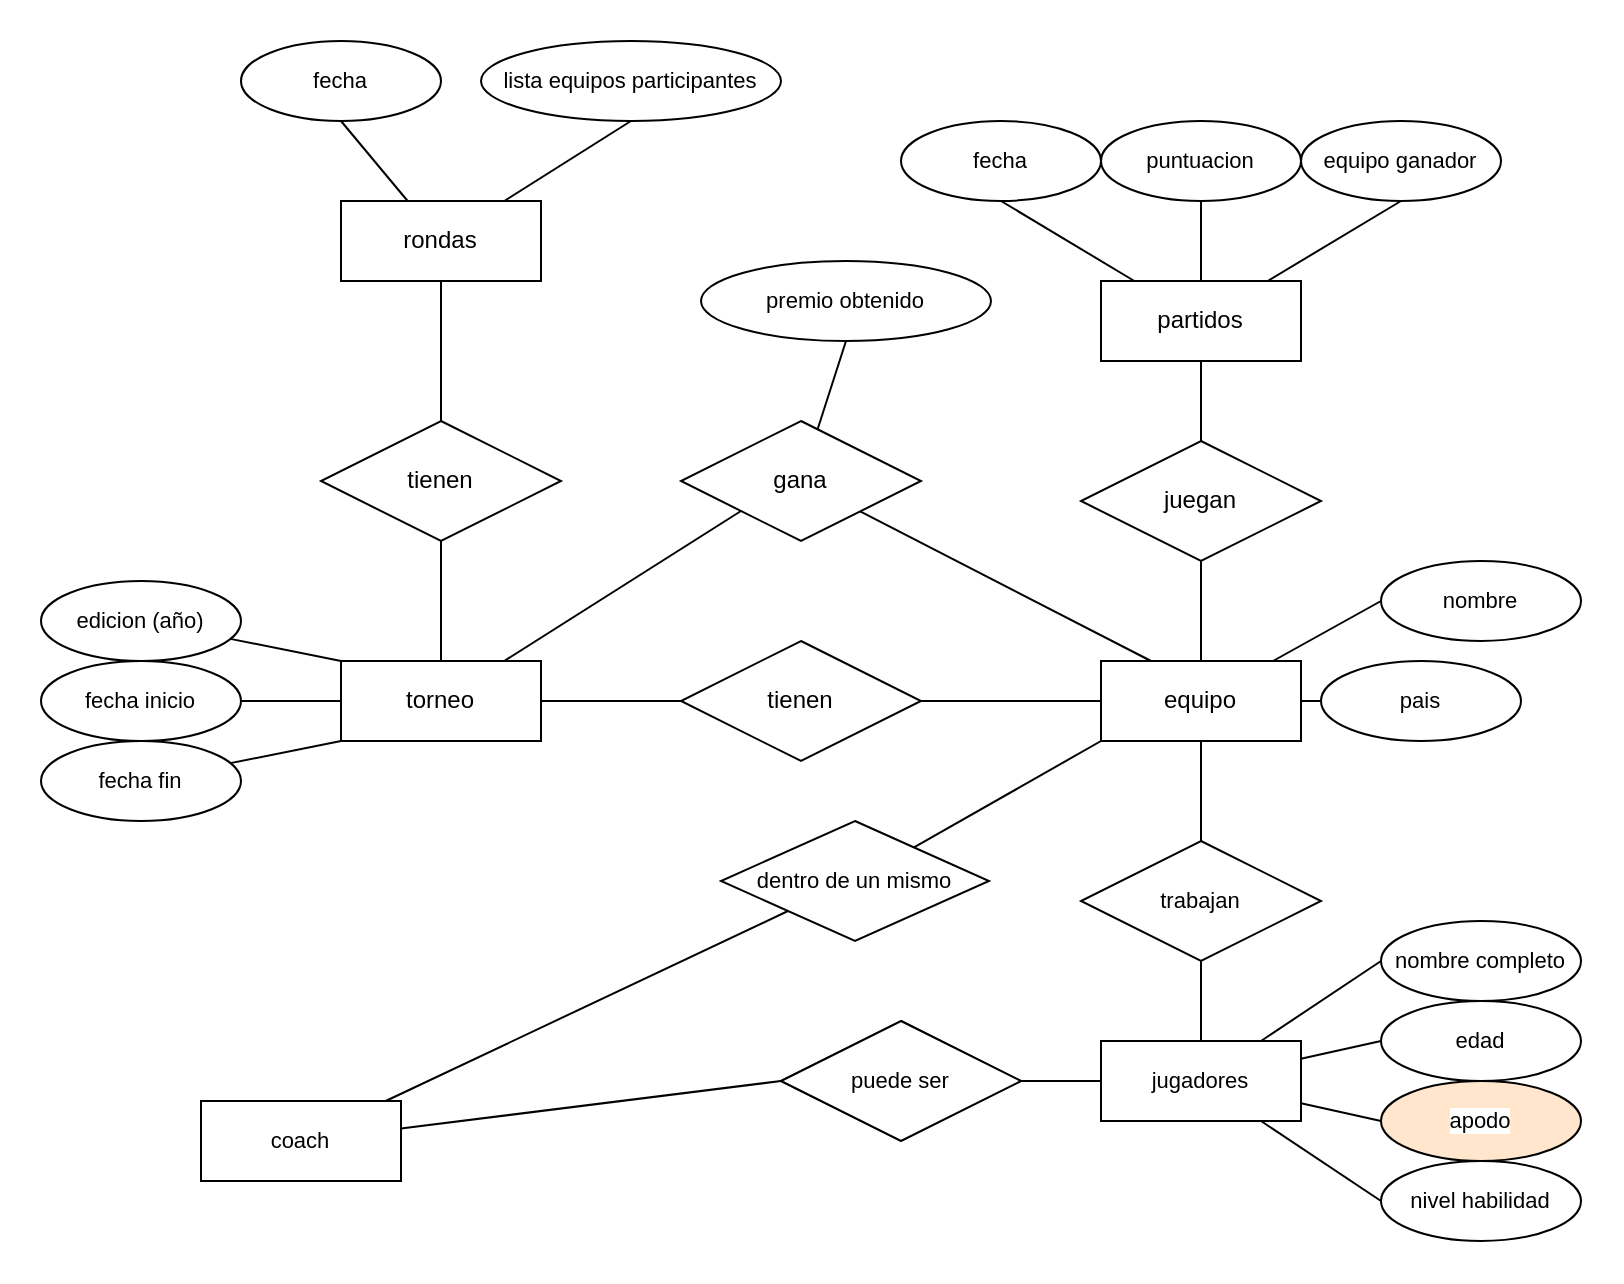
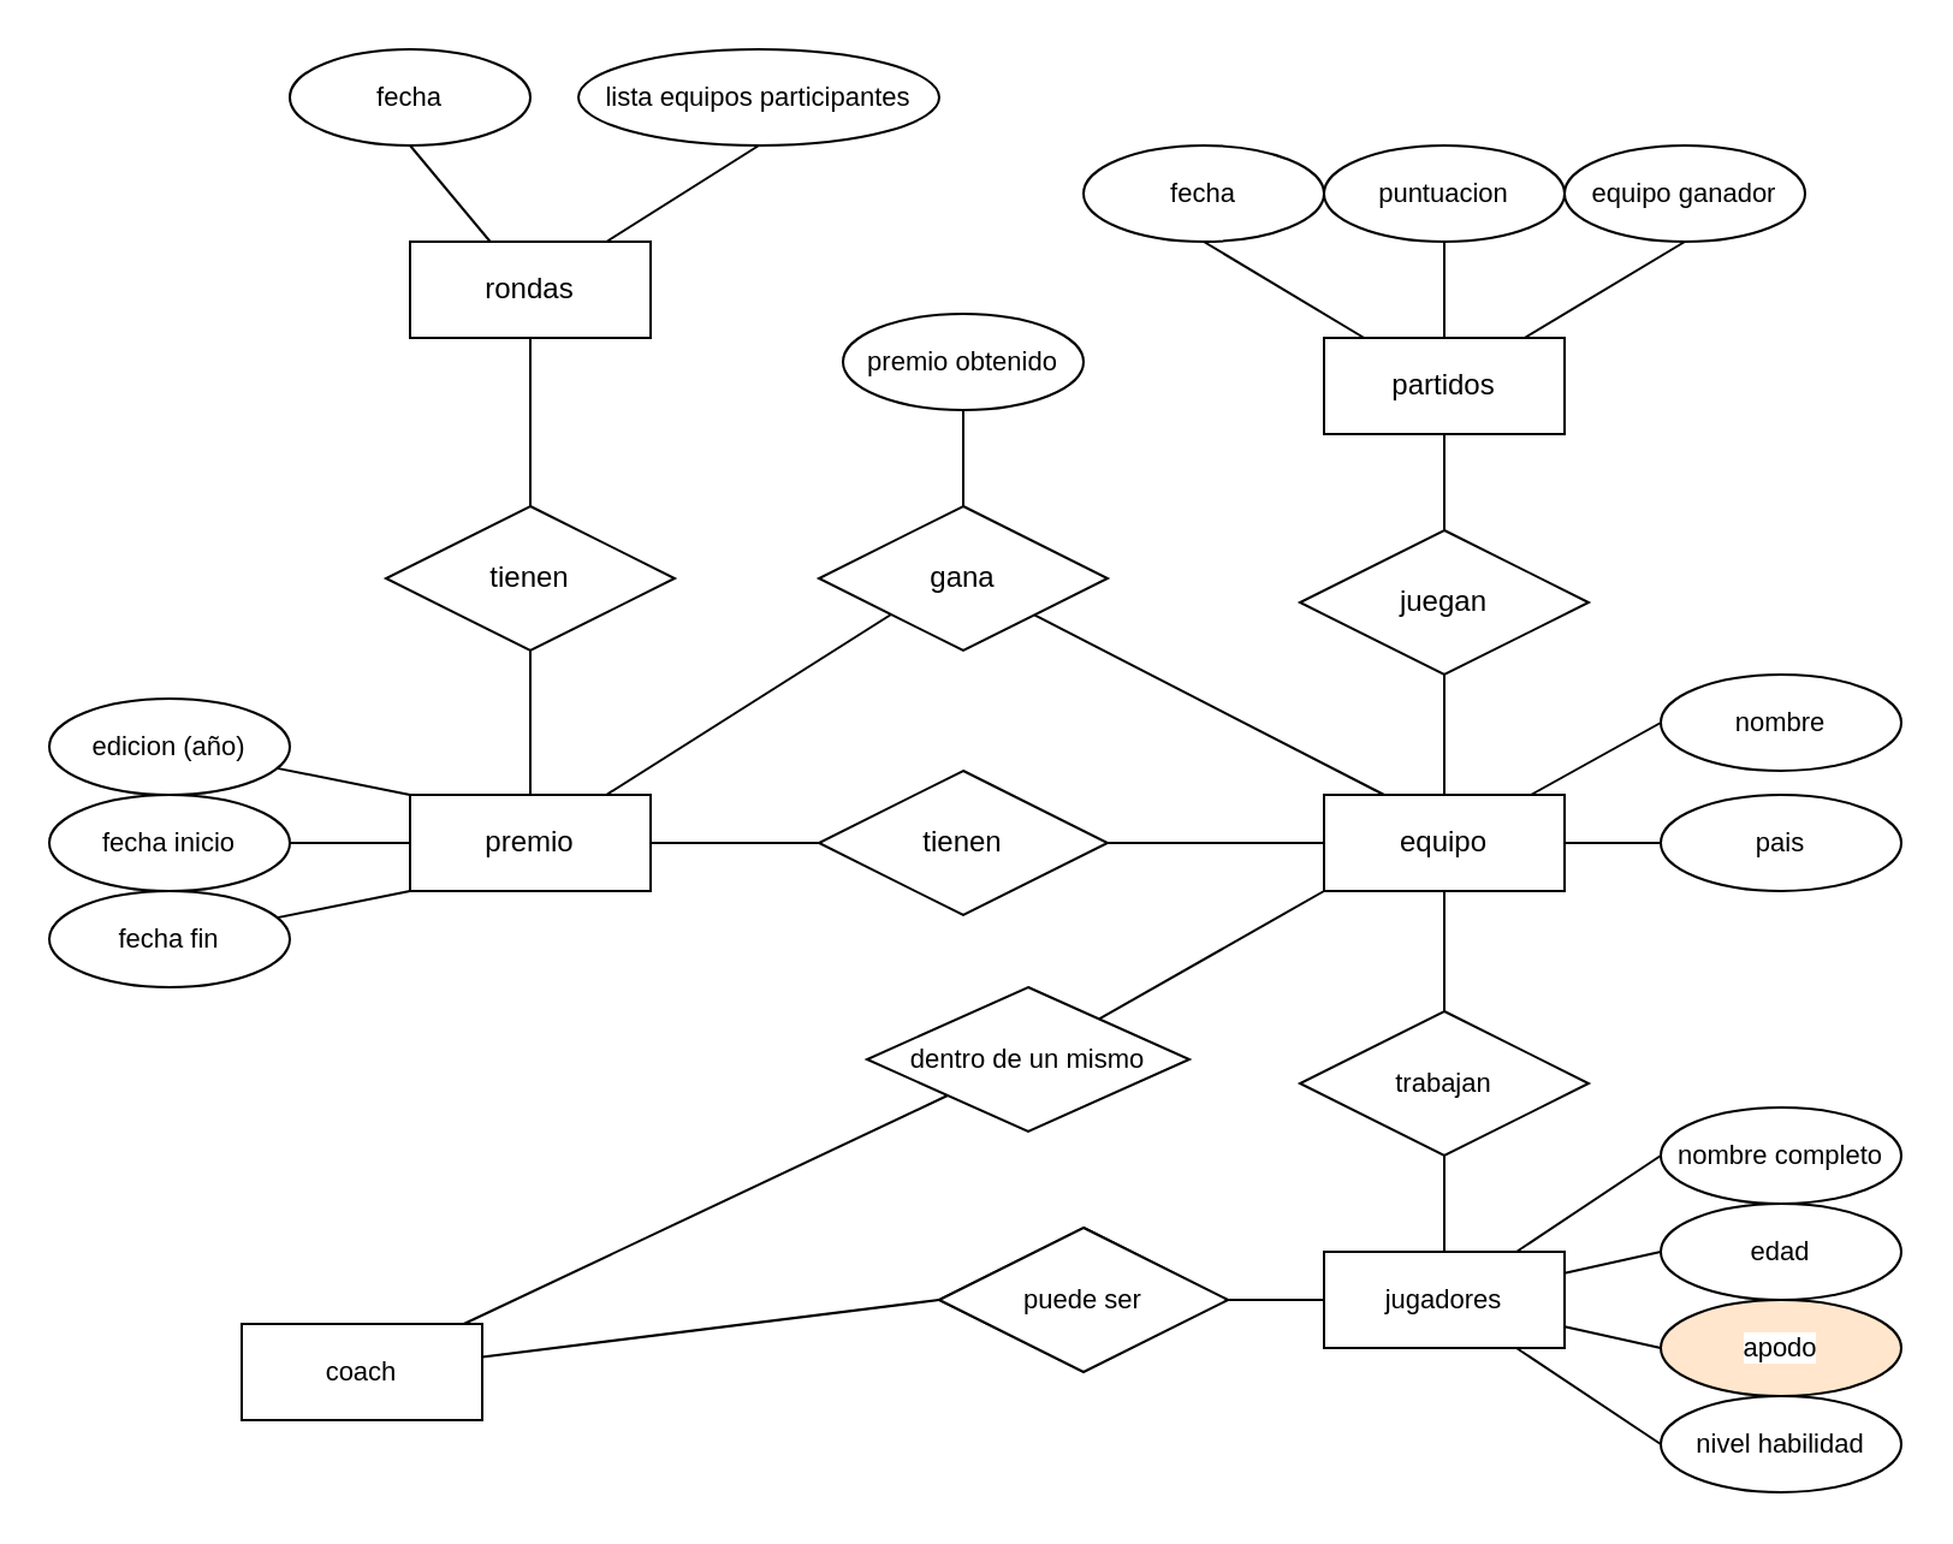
  <mxCell id="0" />
  <mxCell id="1" parent="0" />
  <mxCell id="2" style="rounded=0;orthogonalLoop=1;jettySize=auto;html=1;entryX=0;entryY=0.5;entryDx=0;entryDy=0;endArrow=none;endFill=0;" edge="1" parent="1" source="5" target="7"><mxGeometry relative="1" as="geometry" /></mxCell>
  <mxCell id="3" style="edgeStyle=none;shape=connector;rounded=0;orthogonalLoop=1;jettySize=auto;html=1;entryX=0.5;entryY=1;entryDx=0;entryDy=0;strokeColor=default;align=center;verticalAlign=middle;fontFamily=Helvetica;fontSize=11;fontColor=default;labelBackgroundColor=default;endArrow=none;endFill=0;" edge="1" parent="1" source="5" target="27"><mxGeometry relative="1" as="geometry" /></mxCell>
  <mxCell id="4" style="edgeStyle=none;shape=connector;rounded=0;orthogonalLoop=1;jettySize=auto;html=1;entryX=0;entryY=1;entryDx=0;entryDy=0;strokeColor=default;align=center;verticalAlign=middle;fontFamily=Helvetica;fontSize=11;fontColor=default;labelBackgroundColor=default;endArrow=none;endFill=0;" edge="1" parent="1" source="5" target="52"><mxGeometry relative="1" as="geometry" /></mxCell>
- <mxCell id="5" value="torneo" style="whiteSpace=wrap;html=1;align=center;" vertex="1" parent="1"><mxGeometry x="170" y="330" width="100" height="40" as="geometry" /></mxCell>
+ <mxCell id="5" value="premio" style="whiteSpace=wrap;html=1;align=center;" vertex="1" parent="1"><mxGeometry x="170" y="330" width="100" height="40" as="geometry" /></mxCell>
  <mxCell id="6" style="edgeStyle=none;shape=connector;rounded=0;orthogonalLoop=1;jettySize=auto;html=1;entryX=0;entryY=0.5;entryDx=0;entryDy=0;strokeColor=default;align=center;verticalAlign=middle;fontFamily=Helvetica;fontSize=11;fontColor=default;labelBackgroundColor=default;endArrow=none;endFill=0;" edge="1" parent="1" source="7" target="12"><mxGeometry relative="1" as="geometry" /></mxCell>
  <mxCell id="7" value="tienen" style="shape=rhombus;perimeter=rhombusPerimeter;whiteSpace=wrap;html=1;align=center;" vertex="1" parent="1"><mxGeometry x="340" y="320" width="120" height="60" as="geometry" /></mxCell>
  <mxCell id="8" style="edgeStyle=none;shape=connector;rounded=0;orthogonalLoop=1;jettySize=auto;html=1;entryX=0;entryY=0.5;entryDx=0;entryDy=0;strokeColor=default;align=center;verticalAlign=middle;fontFamily=Helvetica;fontSize=11;fontColor=default;labelBackgroundColor=default;endArrow=none;endFill=0;" edge="1" parent="1" source="12" target="13"><mxGeometry relative="1" as="geometry" /></mxCell>
  <mxCell id="9" style="edgeStyle=none;shape=connector;rounded=0;orthogonalLoop=1;jettySize=auto;html=1;entryX=0;entryY=0.5;entryDx=0;entryDy=0;strokeColor=default;align=center;verticalAlign=middle;fontFamily=Helvetica;fontSize=11;fontColor=default;labelBackgroundColor=default;endArrow=none;endFill=0;" edge="1" parent="1" source="12" target="14"><mxGeometry relative="1" as="geometry" /></mxCell>
  <mxCell id="10" style="edgeStyle=none;shape=connector;rounded=0;orthogonalLoop=1;jettySize=auto;html=1;entryX=0.5;entryY=0;entryDx=0;entryDy=0;strokeColor=default;align=center;verticalAlign=middle;fontFamily=Helvetica;fontSize=11;fontColor=default;labelBackgroundColor=default;endArrow=none;endFill=0;" edge="1" parent="1" source="12" target="21"><mxGeometry relative="1" as="geometry" /></mxCell>
  <mxCell id="11" style="edgeStyle=none;shape=connector;rounded=0;orthogonalLoop=1;jettySize=auto;html=1;entryX=0.5;entryY=1;entryDx=0;entryDy=0;strokeColor=default;align=center;verticalAlign=middle;fontFamily=Helvetica;fontSize=11;fontColor=default;labelBackgroundColor=default;endArrow=none;endFill=0;" edge="1" parent="1" source="12" target="34"><mxGeometry relative="1" as="geometry" /></mxCell>
  <mxCell id="12" value="equipo" style="whiteSpace=wrap;html=1;align=center;" vertex="1" parent="1"><mxGeometry x="550" y="330" width="100" height="40" as="geometry" /></mxCell>
  <mxCell id="13" value="nombre" style="ellipse;whiteSpace=wrap;html=1;align=center;fontFamily=Helvetica;fontSize=11;fontColor=default;labelBackgroundColor=default;" vertex="1" parent="1"><mxGeometry x="690" y="280" width="100" height="40" as="geometry" /></mxCell>
- <mxCell id="14" value="pais" style="ellipse;whiteSpace=wrap;html=1;align=center;fontFamily=Helvetica;fontSize=11;fontColor=default;labelBackgroundColor=default;" vertex="1" parent="1"><mxGeometry x="660" y="330" width="100" height="40" as="geometry" /></mxCell>
+ <mxCell id="14" value="pais" style="ellipse;whiteSpace=wrap;html=1;align=center;fontFamily=Helvetica;fontSize=11;fontColor=default;labelBackgroundColor=default;" vertex="1" parent="1"><mxGeometry x="690" y="330" width="100" height="40" as="geometry" /></mxCell>
  <mxCell id="15" style="edgeStyle=none;shape=connector;rounded=0;orthogonalLoop=1;jettySize=auto;html=1;entryX=0;entryY=0.5;entryDx=0;entryDy=0;strokeColor=default;align=center;verticalAlign=middle;fontFamily=Helvetica;fontSize=11;fontColor=default;labelBackgroundColor=default;endArrow=none;endFill=0;" edge="1" parent="1" source="19" target="22"><mxGeometry relative="1" as="geometry" /></mxCell>
  <mxCell id="16" style="edgeStyle=none;shape=connector;rounded=0;orthogonalLoop=1;jettySize=auto;html=1;entryX=0;entryY=0.5;entryDx=0;entryDy=0;strokeColor=default;align=center;verticalAlign=middle;fontFamily=Helvetica;fontSize=11;fontColor=default;labelBackgroundColor=default;endArrow=none;endFill=0;" edge="1" parent="1" source="19" target="23"><mxGeometry relative="1" as="geometry" /></mxCell>
  <mxCell id="17" style="edgeStyle=none;shape=connector;rounded=0;orthogonalLoop=1;jettySize=auto;html=1;entryX=0;entryY=0.5;entryDx=0;entryDy=0;strokeColor=default;align=center;verticalAlign=middle;fontFamily=Helvetica;fontSize=11;fontColor=default;labelBackgroundColor=default;endArrow=none;endFill=0;" edge="1" parent="1" source="19" target="24"><mxGeometry relative="1" as="geometry" /></mxCell>
  <mxCell id="18" style="edgeStyle=none;shape=connector;rounded=0;orthogonalLoop=1;jettySize=auto;html=1;entryX=0;entryY=0.5;entryDx=0;entryDy=0;strokeColor=default;align=center;verticalAlign=middle;fontFamily=Helvetica;fontSize=11;fontColor=default;labelBackgroundColor=default;endArrow=none;endFill=0;" edge="1" parent="1" source="19" target="25"><mxGeometry relative="1" as="geometry" /></mxCell>
  <mxCell id="19" value="jugadores" style="whiteSpace=wrap;html=1;align=center;fontFamily=Helvetica;fontSize=11;fontColor=default;labelBackgroundColor=default;" vertex="1" parent="1"><mxGeometry x="550" y="520" width="100" height="40" as="geometry" /></mxCell>
  <mxCell id="20" style="edgeStyle=none;shape=connector;rounded=0;orthogonalLoop=1;jettySize=auto;html=1;entryX=0.5;entryY=0;entryDx=0;entryDy=0;strokeColor=default;align=center;verticalAlign=middle;fontFamily=Helvetica;fontSize=11;fontColor=default;labelBackgroundColor=default;endArrow=none;endFill=0;" edge="1" parent="1" source="21" target="19"><mxGeometry relative="1" as="geometry" /></mxCell>
  <mxCell id="21" value="trabajan" style="shape=rhombus;perimeter=rhombusPerimeter;whiteSpace=wrap;html=1;align=center;fontFamily=Helvetica;fontSize=11;fontColor=default;labelBackgroundColor=default;" vertex="1" parent="1"><mxGeometry x="540" y="420" width="120" height="60" as="geometry" /></mxCell>
  <mxCell id="22" value="nombre completo" style="ellipse;whiteSpace=wrap;html=1;align=center;fontFamily=Helvetica;fontSize=11;fontColor=default;labelBackgroundColor=default;" vertex="1" parent="1"><mxGeometry x="690" y="460" width="100" height="40" as="geometry" /></mxCell>
  <mxCell id="23" value="edad" style="ellipse;whiteSpace=wrap;html=1;align=center;fontFamily=Helvetica;fontSize=11;fontColor=default;labelBackgroundColor=default;" vertex="1" parent="1"><mxGeometry x="690" y="500" width="100" height="40" as="geometry" /></mxCell>
  <mxCell id="24" value="apodo" style="ellipse;whiteSpace=wrap;html=1;align=center;fontFamily=Helvetica;fontSize=11;fontColor=default;labelBackgroundColor=default;fillColor=#ffe6cc;" vertex="1" parent="1"><mxGeometry x="690" y="540" width="100" height="40" as="geometry" /></mxCell>
  <mxCell id="25" value="nivel habilidad" style="ellipse;whiteSpace=wrap;html=1;align=center;fontFamily=Helvetica;fontSize=11;fontColor=default;labelBackgroundColor=default;" vertex="1" parent="1"><mxGeometry x="690" y="580" width="100" height="40" as="geometry" /></mxCell>
  <mxCell id="26" style="edgeStyle=none;shape=connector;rounded=0;orthogonalLoop=1;jettySize=auto;html=1;entryX=0.5;entryY=1;entryDx=0;entryDy=0;strokeColor=default;align=center;verticalAlign=middle;fontFamily=Helvetica;fontSize=11;fontColor=default;labelBackgroundColor=default;endArrow=none;endFill=0;" edge="1" parent="1" source="27" target="30"><mxGeometry relative="1" as="geometry" /></mxCell>
  <mxCell id="27" value="tienen" style="shape=rhombus;perimeter=rhombusPerimeter;whiteSpace=wrap;html=1;align=center;" vertex="1" parent="1"><mxGeometry x="160" y="210" width="120" height="60" as="geometry" /></mxCell>
  <mxCell id="28" style="edgeStyle=none;shape=connector;rounded=0;orthogonalLoop=1;jettySize=auto;html=1;entryX=0.5;entryY=1;entryDx=0;entryDy=0;strokeColor=default;align=center;verticalAlign=middle;fontFamily=Helvetica;fontSize=11;fontColor=default;labelBackgroundColor=default;endArrow=none;endFill=0;" edge="1" parent="1" source="30" target="31"><mxGeometry relative="1" as="geometry" /></mxCell>
  <mxCell id="29" style="edgeStyle=none;shape=connector;rounded=0;orthogonalLoop=1;jettySize=auto;html=1;entryX=0.5;entryY=1;entryDx=0;entryDy=0;strokeColor=default;align=center;verticalAlign=middle;fontFamily=Helvetica;fontSize=11;fontColor=default;labelBackgroundColor=default;endArrow=none;endFill=0;" edge="1" parent="1" source="30" target="32"><mxGeometry relative="1" as="geometry" /></mxCell>
  <mxCell id="30" value="rondas" style="whiteSpace=wrap;html=1;align=center;" vertex="1" parent="1"><mxGeometry x="170" y="100" width="100" height="40" as="geometry" /></mxCell>
  <mxCell id="31" value="fecha" style="ellipse;whiteSpace=wrap;html=1;align=center;fontFamily=Helvetica;fontSize=11;fontColor=default;labelBackgroundColor=default;" vertex="1" parent="1"><mxGeometry x="120" y="20" width="100" height="40" as="geometry" /></mxCell>
  <mxCell id="32" value="lista equipos participantes" style="ellipse;whiteSpace=wrap;html=1;align=center;fontFamily=Helvetica;fontSize=11;fontColor=default;labelBackgroundColor=default;" vertex="1" parent="1"><mxGeometry x="240" y="20" width="150" height="40" as="geometry" /></mxCell>
  <mxCell id="33" style="edgeStyle=none;shape=connector;rounded=0;orthogonalLoop=1;jettySize=auto;html=1;entryX=0.5;entryY=1;entryDx=0;entryDy=0;strokeColor=default;align=center;verticalAlign=middle;fontFamily=Helvetica;fontSize=11;fontColor=default;labelBackgroundColor=default;endArrow=none;endFill=0;" edge="1" parent="1" source="34" target="38"><mxGeometry relative="1" as="geometry" /></mxCell>
  <mxCell id="34" value="juegan" style="shape=rhombus;perimeter=rhombusPerimeter;whiteSpace=wrap;html=1;align=center;" vertex="1" parent="1"><mxGeometry x="540" y="220" width="120" height="60" as="geometry" /></mxCell>
  <mxCell id="35" style="edgeStyle=none;shape=connector;rounded=0;orthogonalLoop=1;jettySize=auto;html=1;entryX=0.5;entryY=1;entryDx=0;entryDy=0;strokeColor=default;align=center;verticalAlign=middle;fontFamily=Helvetica;fontSize=11;fontColor=default;labelBackgroundColor=default;endArrow=none;endFill=0;" edge="1" parent="1" source="38" target="39"><mxGeometry relative="1" as="geometry" /></mxCell>
  <mxCell id="36" style="edgeStyle=none;shape=connector;rounded=0;orthogonalLoop=1;jettySize=auto;html=1;strokeColor=default;align=center;verticalAlign=middle;fontFamily=Helvetica;fontSize=11;fontColor=default;labelBackgroundColor=default;endArrow=none;endFill=0;" edge="1" parent="1" source="38" target="40"><mxGeometry relative="1" as="geometry" /></mxCell>
  <mxCell id="37" style="edgeStyle=none;shape=connector;rounded=0;orthogonalLoop=1;jettySize=auto;html=1;entryX=0.5;entryY=1;entryDx=0;entryDy=0;strokeColor=default;align=center;verticalAlign=middle;fontFamily=Helvetica;fontSize=11;fontColor=default;labelBackgroundColor=default;endArrow=none;endFill=0;" edge="1" parent="1" source="38" target="41"><mxGeometry relative="1" as="geometry" /></mxCell>
  <mxCell id="38" value="partidos" style="whiteSpace=wrap;html=1;align=center;" vertex="1" parent="1"><mxGeometry x="550" y="140" width="100" height="40" as="geometry" /></mxCell>
  <mxCell id="39" value="fecha" style="ellipse;whiteSpace=wrap;html=1;align=center;fontFamily=Helvetica;fontSize=11;fontColor=default;labelBackgroundColor=default;" vertex="1" parent="1"><mxGeometry x="450" y="60" width="100" height="40" as="geometry" /></mxCell>
  <mxCell id="40" value="puntuacion" style="ellipse;whiteSpace=wrap;html=1;align=center;fontFamily=Helvetica;fontSize=11;fontColor=default;labelBackgroundColor=default;" vertex="1" parent="1"><mxGeometry x="550" y="60" width="100" height="40" as="geometry" /></mxCell>
  <mxCell id="41" value="equipo ganador" style="ellipse;whiteSpace=wrap;html=1;align=center;fontFamily=Helvetica;fontSize=11;fontColor=default;labelBackgroundColor=default;" vertex="1" parent="1"><mxGeometry x="650" y="60" width="100" height="40" as="geometry" /></mxCell>
  <mxCell id="42" style="edgeStyle=none;shape=connector;rounded=0;orthogonalLoop=1;jettySize=auto;html=1;entryX=0;entryY=0.5;entryDx=0;entryDy=0;strokeColor=default;align=center;verticalAlign=middle;fontFamily=Helvetica;fontSize=11;fontColor=default;labelBackgroundColor=default;endArrow=none;endFill=0;" edge="1" parent="1" source="43" target="19"><mxGeometry relative="1" as="geometry" /></mxCell>
  <mxCell id="43" value="puede ser" style="shape=rhombus;perimeter=rhombusPerimeter;whiteSpace=wrap;html=1;align=center;fontFamily=Helvetica;fontSize=11;fontColor=default;labelBackgroundColor=default;" vertex="1" parent="1"><mxGeometry x="390" y="510" width="120" height="60" as="geometry" /></mxCell>
  <mxCell id="44" style="edgeStyle=none;shape=connector;rounded=0;orthogonalLoop=1;jettySize=auto;html=1;entryX=0;entryY=0.5;entryDx=0;entryDy=0;strokeColor=default;align=center;verticalAlign=middle;fontFamily=Helvetica;fontSize=11;fontColor=default;labelBackgroundColor=default;endArrow=none;endFill=0;" edge="1" parent="1" source="46" target="43"><mxGeometry relative="1" as="geometry" /></mxCell>
  <mxCell id="45" style="edgeStyle=none;shape=connector;rounded=0;orthogonalLoop=1;jettySize=auto;html=1;entryX=0;entryY=1;entryDx=0;entryDy=0;strokeColor=default;align=center;verticalAlign=middle;fontFamily=Helvetica;fontSize=11;fontColor=default;labelBackgroundColor=default;endArrow=none;endFill=0;" edge="1" parent="1" source="46" target="49"><mxGeometry relative="1" as="geometry" /></mxCell>
  <mxCell id="46" value="coach" style="whiteSpace=wrap;html=1;align=center;fontFamily=Helvetica;fontSize=11;fontColor=default;labelBackgroundColor=default;" vertex="1" parent="1"><mxGeometry x="100" y="550" width="100" height="40" as="geometry" /></mxCell>
  <mxCell id="47" value="puede ser" style="shape=rhombus;perimeter=rhombusPerimeter;whiteSpace=wrap;html=1;align=center;fontFamily=Helvetica;fontSize=11;fontColor=default;labelBackgroundColor=default;" vertex="1" parent="1"><mxGeometry x="390" y="510" width="120" height="60" as="geometry" /></mxCell>
  <mxCell id="48" style="edgeStyle=none;shape=connector;rounded=0;orthogonalLoop=1;jettySize=auto;html=1;entryX=0;entryY=1;entryDx=0;entryDy=0;strokeColor=default;align=center;verticalAlign=middle;fontFamily=Helvetica;fontSize=11;fontColor=default;labelBackgroundColor=default;endArrow=none;endFill=0;" edge="1" parent="1" source="49" target="12"><mxGeometry relative="1" as="geometry" /></mxCell>
  <mxCell id="49" value="dentro de un mismo" style="shape=rhombus;perimeter=rhombusPerimeter;whiteSpace=wrap;html=1;align=center;fontFamily=Helvetica;fontSize=11;fontColor=default;labelBackgroundColor=default;" vertex="1" parent="1"><mxGeometry x="360" y="410" width="134" height="60" as="geometry" /></mxCell>
  <mxCell id="50" style="edgeStyle=none;shape=connector;rounded=0;orthogonalLoop=1;jettySize=auto;html=1;entryX=0.25;entryY=0;entryDx=0;entryDy=0;strokeColor=default;align=center;verticalAlign=middle;fontFamily=Helvetica;fontSize=11;fontColor=default;labelBackgroundColor=default;endArrow=none;endFill=0;" edge="1" parent="1" source="52" target="12"><mxGeometry relative="1" as="geometry" /></mxCell>
  <mxCell id="51" style="edgeStyle=none;shape=connector;rounded=0;orthogonalLoop=1;jettySize=auto;html=1;entryX=0.5;entryY=1;entryDx=0;entryDy=0;strokeColor=default;align=center;verticalAlign=middle;fontFamily=Helvetica;fontSize=11;fontColor=default;labelBackgroundColor=default;endArrow=none;endFill=0;" edge="1" parent="1" source="52" target="53"><mxGeometry relative="1" as="geometry" /></mxCell>
  <mxCell id="52" value="gana" style="shape=rhombus;perimeter=rhombusPerimeter;whiteSpace=wrap;html=1;align=center;" vertex="1" parent="1"><mxGeometry x="340" y="210" width="120" height="60" as="geometry" /></mxCell>
- <mxCell id="53" value="premio obtenido" style="ellipse;whiteSpace=wrap;html=1;align=center;fontFamily=Helvetica;fontSize=11;fontColor=default;labelBackgroundColor=default;" vertex="1" parent="1"><mxGeometry x="350" y="130" width="145" height="40" as="geometry" /></mxCell>
+ <mxCell id="53" value="premio obtenido" style="ellipse;whiteSpace=wrap;html=1;align=center;fontFamily=Helvetica;fontSize=11;fontColor=default;labelBackgroundColor=default;" vertex="1" parent="1"><mxGeometry x="350" y="130" width="100" height="40" as="geometry" /></mxCell>
  <mxCell id="54" style="edgeStyle=none;shape=connector;rounded=0;orthogonalLoop=1;jettySize=auto;html=1;entryX=0;entryY=0;entryDx=0;entryDy=0;strokeColor=default;align=center;verticalAlign=middle;fontFamily=Helvetica;fontSize=11;fontColor=default;labelBackgroundColor=default;endArrow=none;endFill=0;" edge="1" parent="1" source="55" target="5"><mxGeometry relative="1" as="geometry" /></mxCell>
  <mxCell id="55" value="edicion (año)" style="ellipse;whiteSpace=wrap;html=1;align=center;fontFamily=Helvetica;fontSize=11;fontColor=default;labelBackgroundColor=default;" vertex="1" parent="1"><mxGeometry x="20" y="290" width="100" height="40" as="geometry" /></mxCell>
  <mxCell id="56" style="edgeStyle=none;shape=connector;rounded=0;orthogonalLoop=1;jettySize=auto;html=1;entryX=0;entryY=0.5;entryDx=0;entryDy=0;strokeColor=default;align=center;verticalAlign=middle;fontFamily=Helvetica;fontSize=11;fontColor=default;labelBackgroundColor=default;endArrow=none;endFill=0;" edge="1" parent="1" source="57" target="5"><mxGeometry relative="1" as="geometry" /></mxCell>
  <mxCell id="57" value="fecha inicio" style="ellipse;whiteSpace=wrap;html=1;align=center;fontFamily=Helvetica;fontSize=11;fontColor=default;labelBackgroundColor=default;" vertex="1" parent="1"><mxGeometry x="20" y="330" width="100" height="40" as="geometry" /></mxCell>
  <mxCell id="58" style="edgeStyle=none;shape=connector;rounded=0;orthogonalLoop=1;jettySize=auto;html=1;entryX=0;entryY=1;entryDx=0;entryDy=0;strokeColor=default;align=center;verticalAlign=middle;fontFamily=Helvetica;fontSize=11;fontColor=default;labelBackgroundColor=default;endArrow=none;endFill=0;" edge="1" parent="1" source="59" target="5"><mxGeometry relative="1" as="geometry" /></mxCell>
  <mxCell id="59" value="fecha fin" style="ellipse;whiteSpace=wrap;html=1;align=center;fontFamily=Helvetica;fontSize=11;fontColor=default;labelBackgroundColor=default;" vertex="1" parent="1"><mxGeometry x="20" y="370" width="100" height="40" as="geometry" /></mxCell>
